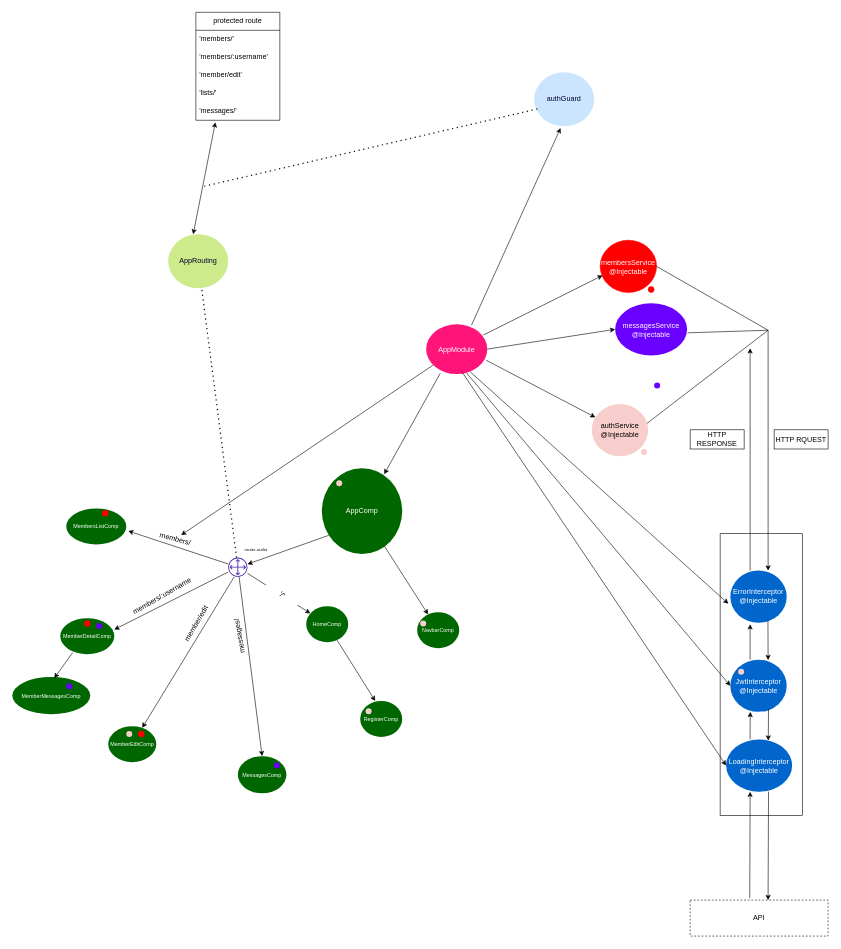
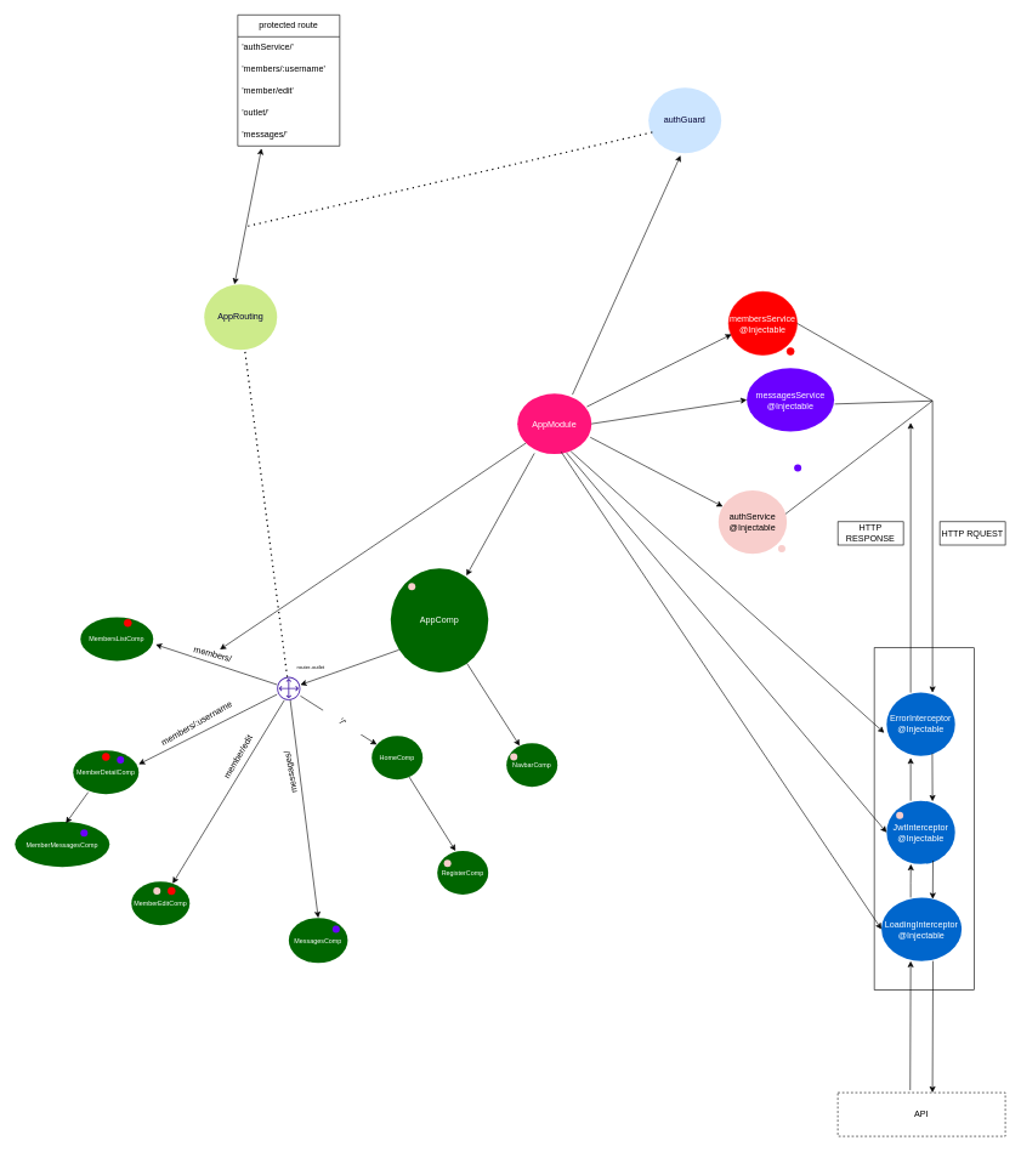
  <mxCell id="0" />
  <mxCell id="1" parent="0" />
  <mxCell id="2" value="" style="rounded=0;whiteSpace=wrap;html=1;" vertex="1" parent="1"><mxGeometry x="1200" y="889.2" width="137" height="470" as="geometry" /></mxCell>
  <mxCell id="3" value="&lt;font color=&quot;#ffffff&quot;&gt;AppModule&lt;/font&gt;" style="ellipse;whiteSpace=wrap;html=1;gradientColor=none;fillColor=#FF147A;strokeColor=none;" vertex="1" parent="1"><mxGeometry x="710" y="540" width="101.78" height="83" as="geometry" /></mxCell>
  <mxCell id="4" value="&lt;font color=&quot;#ffffff&quot; style=&quot;font-size: 9px;&quot;&gt;RegisterComp&lt;/font&gt;" style="ellipse;whiteSpace=wrap;html=1;gradientColor=none;fillColor=#006600;strokeColor=none;" vertex="1" parent="1"><mxGeometry x="600" y="1168" width="70" height="60" as="geometry" /></mxCell>
  <mxCell id="5" value="&lt;font color=&quot;#ffffff&quot; style=&quot;&quot;&gt;&lt;font style=&quot;font-size: 9px;&quot;&gt;HomeComp&lt;/font&gt;&lt;br&gt;&lt;/font&gt;" style="ellipse;whiteSpace=wrap;html=1;gradientColor=none;fillColor=#006600;strokeColor=none;" vertex="1" parent="1"><mxGeometry x="510" y="1010" width="70" height="60" as="geometry" /></mxCell>
  <mxCell id="6" value="&lt;font color=&quot;#ffffff&quot; style=&quot;font-size: 12px;&quot;&gt;AppComp&lt;/font&gt;" style="ellipse;whiteSpace=wrap;html=1;gradientColor=none;fillColor=#006600;strokeColor=none;" vertex="1" parent="1"><mxGeometry x="536" y="780" width="134" height="143" as="geometry" /></mxCell>
  <mxCell id="7" value="&lt;p style=&quot;line-height: 73%;&quot;&gt;&lt;font style=&quot;&quot;&gt;&lt;font style=&quot;font-size: 9px;&quot; color=&quot;#ffffff&quot;&gt;NavbarComp&lt;/font&gt;&lt;br&gt;&lt;/font&gt;&lt;/p&gt;" style="ellipse;whiteSpace=wrap;html=1;gradientColor=none;fillColor=#006600;strokeColor=none;" vertex="1" parent="1"><mxGeometry x="695" y="1020" width="70" height="60" as="geometry" /></mxCell>
  <mxCell id="8" value="" style="endArrow=classic;html=1;rounded=0;" edge="1" parent="1" source="6" target="7"><mxGeometry width="50" height="50" relative="1" as="geometry"><mxPoint x="606" y="903" as="sourcePoint" /><mxPoint x="696" y="923" as="targetPoint" /></mxGeometry></mxCell>
  <mxCell id="9" value="" style="endArrow=classic;html=1;rounded=0;entryX=0.357;entryY=0;entryDx=0;entryDy=0;entryPerimeter=0;" edge="1" parent="1" source="5" target="4"><mxGeometry width="50" height="50" relative="1" as="geometry"><mxPoint x="584.53" y="927.5" as="sourcePoint" /><mxPoint x="615.53" y="1038.5" as="targetPoint" /></mxGeometry></mxCell>
  <mxCell id="10" value="" style="endArrow=classic;html=1;rounded=0;" edge="1" parent="1" source="25" target="5"><mxGeometry width="50" height="50" relative="1" as="geometry"><mxPoint x="595" y="932" as="sourcePoint" /><mxPoint x="626" y="1042" as="targetPoint" /></mxGeometry></mxCell>
  <mxCell id="11" value="" style="endArrow=classic;html=1;rounded=0;exitX=0.229;exitY=0.988;exitDx=0;exitDy=0;exitPerimeter=0;" edge="1" parent="1" source="3"><mxGeometry width="50" height="50" relative="1" as="geometry"><mxPoint x="782" y="570" as="sourcePoint" /><mxPoint x="640" y="790" as="targetPoint" /></mxGeometry></mxCell>
  <mxCell id="12" value="authService&lt;br&gt;@Injectable" style="ellipse;whiteSpace=wrap;html=1;fillColor=#f8cecc;strokeColor=none;" vertex="1" parent="1"><mxGeometry x="986" y="673" width="94" height="87" as="geometry" /></mxCell>
  <mxCell id="13" value="" style="endArrow=classic;html=1;rounded=0;" edge="1" parent="1" target="12"><mxGeometry width="50" height="50" relative="1" as="geometry"><mxPoint x="810" y="600" as="sourcePoint" /><mxPoint x="766" y="856" as="targetPoint" /></mxGeometry></mxCell>
  <mxCell id="14" value="" style="ellipse;whiteSpace=wrap;html=1;fillColor=#f8cecc;strokeColor=none;" vertex="1" parent="1"><mxGeometry x="1068" y="748" width="10" height="10" as="geometry" /></mxCell>
  <mxCell id="15" value="" style="ellipse;whiteSpace=wrap;html=1;fillColor=#f8cecc;strokeColor=none;" vertex="1" parent="1"><mxGeometry x="560" y="800" width="10" height="10" as="geometry" /></mxCell>
  <mxCell id="16" value="" style="ellipse;whiteSpace=wrap;html=1;fillColor=#f8cecc;strokeColor=none;" vertex="1" parent="1"><mxGeometry x="700" y="1033.98" width="10" height="10" as="geometry" /></mxCell>
  <mxCell id="17" value="" style="ellipse;whiteSpace=wrap;html=1;fillColor=#f8cecc;strokeColor=none;" vertex="1" parent="1"><mxGeometry x="609" y="1180" width="10" height="10" as="geometry" /></mxCell>
  <mxCell id="18" value="&lt;font color=&quot;#000033&quot;&gt;AppRouting&lt;/font&gt;" style="ellipse;whiteSpace=wrap;html=1;fillColor=#cdeb8b;strokeColor=none;" vertex="1" parent="1"><mxGeometry x="280" y="390" width="100" height="90" as="geometry" /></mxCell>
  <mxCell id="19" value="" style="endArrow=classic;html=1;rounded=0;" edge="1" parent="1" source="3" target="32"><mxGeometry width="50" height="50" relative="1" as="geometry"><mxPoint x="690" y="560" as="sourcePoint" /><mxPoint x="570" y="380" as="targetPoint" /></mxGeometry></mxCell>
  <mxCell id="20" value="&lt;font color=&quot;#000033&quot;&gt;authGuard&lt;/font&gt;" style="ellipse;whiteSpace=wrap;html=1;fillColor=#cce5ff;strokeColor=none;" vertex="1" parent="1"><mxGeometry x="890" y="120" width="100" height="90" as="geometry" /></mxCell>
  <mxCell id="21" value="" style="endArrow=classic;html=1;rounded=0;entryX=0.44;entryY=1.033;entryDx=0;entryDy=0;entryPerimeter=0;exitX=0.742;exitY=0.018;exitDx=0;exitDy=0;exitPerimeter=0;" edge="1" parent="1" source="3" target="20"><mxGeometry width="50" height="50" relative="1" as="geometry"><mxPoint x="800" y="520" as="sourcePoint" /><mxPoint x="390" y="445" as="targetPoint" /></mxGeometry></mxCell>
  <mxCell id="22" value="&lt;font color=&quot;#ffffff&quot; style=&quot;&quot;&gt;&lt;font style=&quot;font-size: 9px;&quot;&gt;MembersListComp&lt;/font&gt;&lt;br&gt;&lt;/font&gt;" style="ellipse;whiteSpace=wrap;html=1;gradientColor=none;fillColor=#006600;strokeColor=none;" vertex="1" parent="1"><mxGeometry x="110" y="847" width="100" height="60" as="geometry" /></mxCell>
  <mxCell id="23" value="&lt;font color=&quot;#ffffff&quot; style=&quot;font-size: 9px;&quot;&gt;MemberDetailComp&lt;/font&gt;" style="ellipse;whiteSpace=wrap;html=1;gradientColor=none;fillColor=#006600;strokeColor=none;" vertex="1" parent="1"><mxGeometry x="100" y="1030" width="90" height="60" as="geometry" /></mxCell>
  <mxCell id="24" value="&lt;font color=&quot;#ffffff&quot; style=&quot;font-size: 9px;&quot;&gt;MemberEditComp&lt;/font&gt;" style="ellipse;whiteSpace=wrap;html=1;gradientColor=none;fillColor=#006600;strokeColor=none;" vertex="1" parent="1"><mxGeometry x="180" y="1210" width="80" height="60" as="geometry" /></mxCell>
  <mxCell id="25" value="" style="sketch=0;outlineConnect=0;fontColor=#232F3E;gradientColor=none;fillColor=#4D27AA;strokeColor=none;dashed=0;verticalLabelPosition=bottom;verticalAlign=top;align=center;html=1;fontSize=12;fontStyle=0;aspect=fixed;pointerEvents=1;shape=mxgraph.aws4.customer_gateway;" vertex="1" parent="1"><mxGeometry x="380" y="929" width="32" height="32" as="geometry" /></mxCell>
  <mxCell id="26" value="&lt;font style=&quot;font-size: 7px;&quot;&gt;router-outlet&lt;/font&gt;" style="text;html=1;align=center;verticalAlign=middle;resizable=0;points=[];autosize=1;strokeColor=none;fillColor=none;" vertex="1" parent="1"><mxGeometry x="396" y="899" width="60" height="30" as="geometry" /></mxCell>
  <mxCell id="27" value="" style="endArrow=none;dashed=1;html=1;dashPattern=1 3;strokeWidth=2;rounded=0;entryX=0.56;entryY=1.03;entryDx=0;entryDy=0;entryPerimeter=0;" edge="1" parent="1" source="25" target="18"><mxGeometry width="50" height="50" relative="1" as="geometry"><mxPoint x="380" y="860" as="sourcePoint" /><mxPoint x="410" y="580" as="targetPoint" /></mxGeometry></mxCell>
  <mxCell id="28" value="" style="endArrow=classic;html=1;rounded=0;exitX=0.085;exitY=0.783;exitDx=0;exitDy=0;exitPerimeter=0;" edge="1" parent="1" source="6"><mxGeometry width="50" height="50" relative="1" as="geometry"><mxPoint x="535.65" y="894.68" as="sourcePoint" /><mxPoint x="412" y="940" as="targetPoint" /></mxGeometry></mxCell>
  <mxCell id="29" value="" style="endArrow=classic;html=1;rounded=0;entryX=1.033;entryY=0.628;entryDx=0;entryDy=0;entryPerimeter=0;" edge="1" parent="1" source="25" target="22"><mxGeometry width="50" height="50" relative="1" as="geometry"><mxPoint x="370" y="940" as="sourcePoint" /><mxPoint x="370" y="997" as="targetPoint" /></mxGeometry></mxCell>
  <mxCell id="30" value="" style="endArrow=classic;html=1;rounded=0;entryX=1;entryY=0.317;entryDx=0;entryDy=0;entryPerimeter=0;" edge="1" parent="1" source="25" target="23"><mxGeometry width="50" height="50" relative="1" as="geometry"><mxPoint x="390" y="951" as="sourcePoint" /><mxPoint x="302" y="928" as="targetPoint" /></mxGeometry></mxCell>
  <mxCell id="31" value="" style="endArrow=classic;html=1;rounded=0;" edge="1" parent="1" target="24"><mxGeometry width="50" height="50" relative="1" as="geometry"><mxPoint x="390" y="961" as="sourcePoint" /><mxPoint x="280" y="1000" as="targetPoint" /></mxGeometry></mxCell>
  <mxCell id="32" value="members/" style="rounded=0;whiteSpace=wrap;html=1;strokeColor=none;rotation=15;" vertex="1" parent="1"><mxGeometry x="261.56" y="889.2" width="60" height="17.97" as="geometry" /></mxCell>
  <mxCell id="33" value="members/:username" style="rounded=0;whiteSpace=wrap;html=1;strokeColor=none;rotation=-30;" vertex="1" parent="1"><mxGeometry x="240" y="984" width="60" height="17.97" as="geometry" /></mxCell>
  <mxCell id="34" value="member/edit" style="rounded=0;whiteSpace=wrap;html=1;strokeColor=none;rotation=-60;" vertex="1" parent="1"><mxGeometry x="297" y="1030" width="60" height="17.97" as="geometry" /></mxCell>
  <mxCell id="35" value="'/'" style="rounded=0;whiteSpace=wrap;html=1;strokeColor=none;rotation=45;" vertex="1" parent="1"><mxGeometry x="440" y="982.02" width="60" height="17.97" as="geometry" /></mxCell>
  <mxCell id="36" value="&lt;font color=&quot;#ffffff&quot; style=&quot;&quot;&gt;&lt;font style=&quot;font-size: 9px;&quot;&gt;MessagesComp&lt;/font&gt;&lt;br&gt;&lt;/font&gt;" style="ellipse;whiteSpace=wrap;html=1;gradientColor=none;fillColor=#006600;strokeColor=none;" vertex="1" parent="1"><mxGeometry x="396" y="1260" width="81" height="62" as="geometry" /></mxCell>
  <mxCell id="37" value="" style="endArrow=classic;html=1;rounded=0;entryX=0.5;entryY=0;entryDx=0;entryDy=0;" edge="1" parent="1" source="25" target="36"><mxGeometry width="50" height="50" relative="1" as="geometry"><mxPoint x="380" y="1024.5" as="sourcePoint" /><mxPoint x="488" y="1115.5" as="targetPoint" /></mxGeometry></mxCell>
  <mxCell id="38" value="messages/" style="rounded=0;whiteSpace=wrap;html=1;strokeColor=none;rotation=-100;" vertex="1" parent="1"><mxGeometry x="369" y="1051.02" width="60" height="17.97" as="geometry" /></mxCell>
  <mxCell id="39" value="protected route" style="swimlane;fontStyle=0;childLayout=stackLayout;horizontal=1;startSize=30;horizontalStack=0;resizeParent=1;resizeParentMax=0;resizeLast=0;collapsible=1;marginBottom=0;whiteSpace=wrap;html=1;" vertex="1" parent="1"><mxGeometry x="326" y="20" width="140" height="180" as="geometry"><mxRectangle x="2070" y="260" width="120" height="30" as="alternateBounds" /></mxGeometry></mxCell>
- <mxCell id="40" value="'members/'" style="text;strokeColor=none;fillColor=none;align=left;verticalAlign=middle;spacingLeft=4;spacingRight=4;overflow=hidden;points=[[0,0.5],[1,0.5]];portConstraint=eastwest;rotatable=0;whiteSpace=wrap;html=1;" vertex="1" parent="39"><mxGeometry y="30" width="140" height="30" as="geometry" /></mxCell>
+ <mxCell id="40" value="'authService/'" style="text;strokeColor=none;fillColor=none;align=left;verticalAlign=middle;spacingLeft=4;spacingRight=4;overflow=hidden;points=[[0,0.5],[1,0.5]];portConstraint=eastwest;rotatable=0;whiteSpace=wrap;html=1;" vertex="1" parent="39"><mxGeometry y="30" width="140" height="30" as="geometry" /></mxCell>
  <mxCell id="41" value="'members/:username'" style="text;strokeColor=none;fillColor=none;align=left;verticalAlign=middle;spacingLeft=4;spacingRight=4;overflow=hidden;points=[[0,0.5],[1,0.5]];portConstraint=eastwest;rotatable=0;whiteSpace=wrap;html=1;" vertex="1" parent="39"><mxGeometry y="60" width="140" height="30" as="geometry" /></mxCell>
  <mxCell id="42" value="'member/edit'" style="text;strokeColor=none;fillColor=none;align=left;verticalAlign=middle;spacingLeft=4;spacingRight=4;overflow=hidden;points=[[0,0.5],[1,0.5]];portConstraint=eastwest;rotatable=0;whiteSpace=wrap;html=1;" vertex="1" parent="39"><mxGeometry y="90" width="140" height="30" as="geometry" /></mxCell>
- <mxCell id="43" value="'lists/'" style="text;strokeColor=none;fillColor=none;align=left;verticalAlign=middle;spacingLeft=4;spacingRight=4;overflow=hidden;points=[[0,0.5],[1,0.5]];portConstraint=eastwest;rotatable=0;whiteSpace=wrap;html=1;" vertex="1" parent="39"><mxGeometry y="120" width="140" height="30" as="geometry" /></mxCell>
+ <mxCell id="43" value="'outlet/'" style="text;strokeColor=none;fillColor=none;align=left;verticalAlign=middle;spacingLeft=4;spacingRight=4;overflow=hidden;points=[[0,0.5],[1,0.5]];portConstraint=eastwest;rotatable=0;whiteSpace=wrap;html=1;" vertex="1" parent="39"><mxGeometry y="120" width="140" height="30" as="geometry" /></mxCell>
  <mxCell id="44" value="'messages/'" style="text;strokeColor=none;fillColor=none;align=left;verticalAlign=middle;spacingLeft=4;spacingRight=4;overflow=hidden;points=[[0,0.5],[1,0.5]];portConstraint=eastwest;rotatable=0;whiteSpace=wrap;html=1;" vertex="1" parent="39"><mxGeometry y="150" width="140" height="30" as="geometry" /></mxCell>
  <mxCell id="45" value="" style="endArrow=classic;startArrow=classic;html=1;rounded=0;entryX=0.233;entryY=1.111;entryDx=0;entryDy=0;entryPerimeter=0;" edge="1" parent="1" target="44"><mxGeometry width="50" height="50" relative="1" as="geometry"><mxPoint x="321.56" y="390" as="sourcePoint" /><mxPoint x="371.56" y="340" as="targetPoint" /></mxGeometry></mxCell>
  <mxCell id="46" value="" style="endArrow=none;dashed=1;html=1;dashPattern=1 3;strokeWidth=2;rounded=0;" edge="1" parent="1"><mxGeometry width="50" height="50" relative="1" as="geometry"><mxPoint x="340" y="310" as="sourcePoint" /><mxPoint x="900" y="180" as="targetPoint" /></mxGeometry></mxCell>
  <mxCell id="47" value="&lt;font color=&quot;#ffffff&quot;&gt;membersService&lt;br&gt;@Injectable&lt;/font&gt;" style="ellipse;whiteSpace=wrap;html=1;fillColor=#FF0000;strokeColor=#FF0000;gradientColor=none;" vertex="1" parent="1"><mxGeometry x="1000" y="400" width="94" height="87" as="geometry" /></mxCell>
  <mxCell id="48" value="" style="ellipse;whiteSpace=wrap;html=1;fillColor=#FF0000;strokeColor=#FF0000;gradientColor=none;" vertex="1" parent="1"><mxGeometry x="170" y="850" width="10" height="10" as="geometry" /></mxCell>
  <mxCell id="49" value="" style="endArrow=classic;html=1;rounded=0;entryX=0.043;entryY=0.674;entryDx=0;entryDy=0;exitX=0.937;exitY=0.217;exitDx=0;exitDy=0;exitPerimeter=0;entryPerimeter=0;" edge="1" parent="1" source="3" target="47"><mxGeometry width="50" height="50" relative="1" as="geometry"><mxPoint x="820" y="610" as="sourcePoint" /><mxPoint x="1002" y="705" as="targetPoint" /></mxGeometry></mxCell>
  <mxCell id="50" value="&lt;font color=&quot;#ffffff&quot;&gt;JwtInterceptor&lt;br&gt;@Injectable&lt;/font&gt;" style="ellipse;whiteSpace=wrap;html=1;fillColor=#0066CC;strokeColor=none;gradientColor=none;" vertex="1" parent="1"><mxGeometry x="1217" y="1099.2" width="94" height="87" as="geometry" /></mxCell>
  <mxCell id="51" value="" style="endArrow=classic;html=1;rounded=0;exitX=0.721;exitY=0.956;exitDx=0;exitDy=0;entryX=-0.035;entryY=0.634;entryDx=0;entryDy=0;entryPerimeter=0;exitPerimeter=0;" edge="1" parent="1" source="3" target="53"><mxGeometry width="50" height="50" relative="1" as="geometry"><mxPoint x="820" y="586" as="sourcePoint" /><mxPoint x="1140" y="582" as="targetPoint" /></mxGeometry></mxCell>
  <mxCell id="52" value="&lt;font color=&quot;#ffffff&quot;&gt;LoadingInterceptor&lt;br&gt;@Injectable&lt;/font&gt;" style="ellipse;whiteSpace=wrap;html=1;fillColor=#0066CC;strokeColor=none;gradientColor=none;" vertex="1" parent="1"><mxGeometry x="1210" y="1232.2" width="110" height="87" as="geometry" /></mxCell>
  <mxCell id="53" value="&lt;font color=&quot;#ffffff&quot;&gt;ErrorInterceptor&lt;br&gt;@Injectable&lt;/font&gt;" style="ellipse;whiteSpace=wrap;html=1;fillColor=#0066CC;strokeColor=none;gradientColor=none;" vertex="1" parent="1"><mxGeometry x="1217" y="950.7" width="94" height="87" as="geometry" /></mxCell>
  <mxCell id="54" value="" style="endArrow=classic;html=1;rounded=0;exitX=0.662;exitY=0.98;exitDx=0;exitDy=0;entryX=0;entryY=0.5;entryDx=0;entryDy=0;exitPerimeter=0;" edge="1" parent="1" source="3" target="50"><mxGeometry width="50" height="50" relative="1" as="geometry"><mxPoint x="822" y="592" as="sourcePoint" /><mxPoint x="1327" y="457" as="targetPoint" /></mxGeometry></mxCell>
  <mxCell id="55" value="" style="endArrow=classic;html=1;rounded=0;exitX=0.59;exitY=0.964;exitDx=0;exitDy=0;entryX=0;entryY=0.5;entryDx=0;entryDy=0;exitPerimeter=0;" edge="1" parent="1" source="3" target="52"><mxGeometry width="50" height="50" relative="1" as="geometry"><mxPoint x="822" y="597" as="sourcePoint" /><mxPoint x="1330" y="594" as="targetPoint" /></mxGeometry></mxCell>
  <mxCell id="56" value="" style="ellipse;whiteSpace=wrap;html=1;fillColor=#FF0000;strokeColor=#FF0000;gradientColor=none;" vertex="1" parent="1"><mxGeometry x="1080" y="477" width="10" height="10" as="geometry" /></mxCell>
  <mxCell id="57" value="" style="ellipse;whiteSpace=wrap;html=1;fillColor=#f8cecc;strokeColor=none;" vertex="1" parent="1"><mxGeometry x="1230" y="1114.2" width="10" height="10" as="geometry" /></mxCell>
  <mxCell id="58" value="&lt;font color=&quot;#ffffff&quot;&gt;messagesService&lt;br&gt;@Injectable&lt;/font&gt;" style="ellipse;whiteSpace=wrap;html=1;fillColor=#6a00ff;strokeColor=none;fontColor=#ffffff;" vertex="1" parent="1"><mxGeometry x="1025" y="505" width="120" height="87" as="geometry" /></mxCell>
  <mxCell id="59" value="" style="ellipse;whiteSpace=wrap;html=1;fillColor=#6a00ff;strokeColor=none;fontColor=#ffffff;" vertex="1" parent="1"><mxGeometry x="1090" y="637" width="10" height="10" as="geometry" /></mxCell>
  <mxCell id="60" value="" style="ellipse;whiteSpace=wrap;html=1;fillColor=#6a00ff;strokeColor=none;fontColor=#ffffff;" vertex="1" parent="1"><mxGeometry x="456" y="1270.7" width="10" height="10" as="geometry" /></mxCell>
  <mxCell id="61" value="" style="ellipse;whiteSpace=wrap;html=1;fillColor=#6a00ff;strokeColor=none;fontColor=#ffffff;" vertex="1" parent="1"><mxGeometry x="160" y="1037.97" width="10" height="10" as="geometry" /></mxCell>
  <mxCell id="62" value="" style="ellipse;whiteSpace=wrap;html=1;fillColor=#FF0000;strokeColor=#FF0000;gradientColor=none;" vertex="1" parent="1"><mxGeometry x="140" y="1033.98" width="10" height="10" as="geometry" /></mxCell>
  <mxCell id="63" value="" style="ellipse;whiteSpace=wrap;html=1;fillColor=#f8cecc;strokeColor=none;" vertex="1" parent="1"><mxGeometry x="210" y="1218" width="10" height="10" as="geometry" /></mxCell>
  <mxCell id="64" value="" style="ellipse;whiteSpace=wrap;html=1;fillColor=#FF0000;strokeColor=#FF0000;gradientColor=none;" vertex="1" parent="1"><mxGeometry x="230" y="1218" width="10" height="10" as="geometry" /></mxCell>
  <mxCell id="65" value="&lt;font color=&quot;#ffffff&quot; style=&quot;&quot;&gt;&lt;font style=&quot;font-size: 9px;&quot;&gt;MemberMessagesComp&lt;/font&gt;&lt;br&gt;&lt;/font&gt;" style="ellipse;whiteSpace=wrap;html=1;gradientColor=none;fillColor=#006600;strokeColor=none;" vertex="1" parent="1"><mxGeometry x="20" y="1128" width="130" height="62" as="geometry" /></mxCell>
  <mxCell id="66" value="" style="endArrow=classic;html=1;rounded=0;exitX=0.23;exitY=0.956;exitDx=0;exitDy=0;exitPerimeter=0;" edge="1" parent="1" source="23"><mxGeometry width="50" height="50" relative="1" as="geometry"><mxPoint x="-50" y="969.7" as="sourcePoint" /><mxPoint x="90" y="1130" as="targetPoint" /></mxGeometry></mxCell>
  <mxCell id="67" value="" style="ellipse;whiteSpace=wrap;html=1;fillColor=#6a00ff;strokeColor=none;fontColor=#ffffff;" vertex="1" parent="1"><mxGeometry x="110" y="1138.7" width="10" height="10" as="geometry" /></mxCell>
  <mxCell id="68" value="" style="endArrow=classic;html=1;rounded=0;entryX=0;entryY=0.5;entryDx=0;entryDy=0;exitX=1;exitY=0.5;exitDx=0;exitDy=0;" edge="1" parent="1" source="3" target="58"><mxGeometry width="50" height="50" relative="1" as="geometry"><mxPoint x="815" y="568" as="sourcePoint" /><mxPoint x="1014" y="469" as="targetPoint" /></mxGeometry></mxCell>
  <mxCell id="69" value="" style="endArrow=classic;html=1;rounded=0;" edge="1" parent="1"><mxGeometry width="50" height="50" relative="1" as="geometry"><mxPoint x="1280" y="550" as="sourcePoint" /><mxPoint x="1280" y="950.7" as="targetPoint" /></mxGeometry></mxCell>
  <mxCell id="70" value="" style="endArrow=classic;html=1;rounded=0;" edge="1" parent="1"><mxGeometry width="50" height="50" relative="1" as="geometry"><mxPoint x="1250" y="950.7" as="sourcePoint" /><mxPoint x="1250" y="580" as="targetPoint" /></mxGeometry></mxCell>
  <mxCell id="71" value="" style="endArrow=classic;html=1;rounded=0;exitX=0.699;exitY=0.957;exitDx=0;exitDy=0;exitPerimeter=0;" edge="1" parent="1"><mxGeometry width="50" height="50" relative="1" as="geometry"><mxPoint x="1279.706" y="1033.959" as="sourcePoint" /><mxPoint x="1280" y="1100" as="targetPoint" /></mxGeometry></mxCell>
  <mxCell id="72" value="" style="endArrow=classic;html=1;rounded=0;exitX=0.677;exitY=0.944;exitDx=0;exitDy=0;exitPerimeter=0;" edge="1" parent="1" source="50"><mxGeometry width="50" height="50" relative="1" as="geometry"><mxPoint x="1280" y="1190" as="sourcePoint" /><mxPoint x="1280.29" y="1234.04" as="targetPoint" /></mxGeometry></mxCell>
  <mxCell id="73" value="" style="endArrow=classic;html=1;rounded=0;exitX=0.677;exitY=0.944;exitDx=0;exitDy=0;exitPerimeter=0;entryX=0.565;entryY=0;entryDx=0;entryDy=0;entryPerimeter=0;" edge="1" parent="1" target="77"><mxGeometry width="50" height="50" relative="1" as="geometry"><mxPoint x="1280.71" y="1319.2" as="sourcePoint" /><mxPoint x="1280" y="1470" as="targetPoint" /></mxGeometry></mxCell>
  <mxCell id="74" value="" style="endArrow=classic;html=1;rounded=0;" edge="1" parent="1"><mxGeometry width="50" height="50" relative="1" as="geometry"><mxPoint x="1250" y="1232.2" as="sourcePoint" /><mxPoint x="1250.29" y="1186.24" as="targetPoint" /><Array as="points"><mxPoint x="1250" y="1212.2" /></Array></mxGeometry></mxCell>
  <mxCell id="75" value="" style="endArrow=classic;html=1;rounded=0;entryX=0.365;entryY=0.321;entryDx=0;entryDy=0;entryPerimeter=0;" edge="1" parent="1" target="2"><mxGeometry width="50" height="50" relative="1" as="geometry"><mxPoint x="1250" y="1099.2" as="sourcePoint" /><mxPoint x="1250" y="1071.44" as="targetPoint" /></mxGeometry></mxCell>
  <mxCell id="76" value="" style="endArrow=classic;html=1;rounded=0;exitX=0.432;exitY=-0.056;exitDx=0;exitDy=0;exitPerimeter=0;" edge="1" parent="1" source="77"><mxGeometry width="50" height="50" relative="1" as="geometry"><mxPoint x="1250.05" y="1436.18" as="sourcePoint" /><mxPoint x="1250" y="1319.2" as="targetPoint" /><Array as="points"><mxPoint x="1250" y="1319.36" /></Array></mxGeometry></mxCell>
  <mxCell id="77" value="API" style="rounded=0;whiteSpace=wrap;html=1;dashed=1;" vertex="1" parent="1"><mxGeometry x="1150" y="1500" width="230" height="60" as="geometry" /></mxCell>
  <mxCell id="78" value="" style="endArrow=none;html=1;rounded=0;exitX=1;exitY=0.5;exitDx=0;exitDy=0;" edge="1" parent="1" source="47"><mxGeometry width="50" height="50" relative="1" as="geometry"><mxPoint x="1230" y="600" as="sourcePoint" /><mxPoint x="1280" y="550" as="targetPoint" /></mxGeometry></mxCell>
  <mxCell id="79" value="" style="endArrow=none;html=1;rounded=0;entryX=1.006;entryY=0.567;entryDx=0;entryDy=0;entryPerimeter=0;" edge="1" parent="1" target="58"><mxGeometry width="50" height="50" relative="1" as="geometry"><mxPoint x="1280" y="550" as="sourcePoint" /><mxPoint x="1290" y="560" as="targetPoint" /></mxGeometry></mxCell>
  <mxCell id="80" value="" style="endArrow=none;html=1;rounded=0;entryX=0.979;entryY=0.372;entryDx=0;entryDy=0;entryPerimeter=0;" edge="1" parent="1" target="12"><mxGeometry width="50" height="50" relative="1" as="geometry"><mxPoint x="1280" y="550" as="sourcePoint" /><mxPoint x="1141" y="609" as="targetPoint" /></mxGeometry></mxCell>
  <mxCell id="81" value="HTTP RQUEST" style="rounded=0;whiteSpace=wrap;html=1;rotation=0;" vertex="1" parent="1"><mxGeometry x="1290" y="716" width="90" height="32" as="geometry" /></mxCell>
  <mxCell id="82" value="HTTP RESPONSE" style="rounded=0;whiteSpace=wrap;html=1;rotation=0;" vertex="1" parent="1"><mxGeometry x="1150" y="716" width="90" height="32" as="geometry" /></mxCell>
